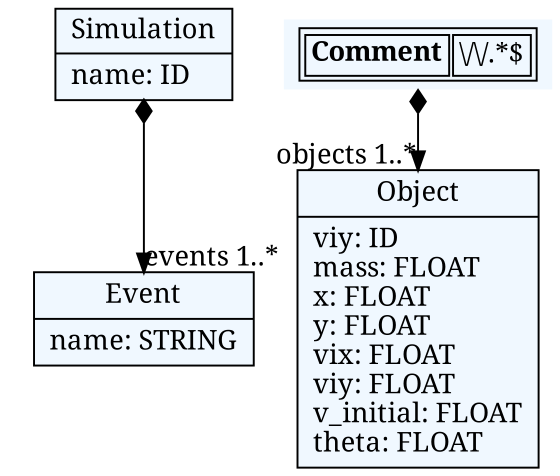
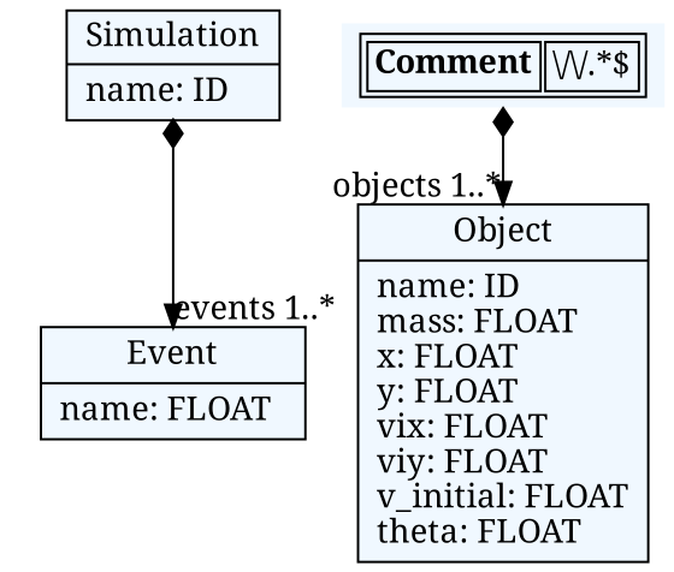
  digraph {
    fontname="Noto Serif"
    fontsize=8
    nodesep=0.3
    node [fillcolor=aliceblue fontname="Noto Serif" shape=record style=filled]
    edge [arrowtail=diamond color=black dir=both fontname="Noto Serif"]
    n1 [label="{Simulation|name: ID\l}"]
-   n2 [label="{Event|name: STRING\l}"]
-   n3 [label="{Object|viy: ID\lmass: FLOAT\lx: FLOAT\ly: FLOAT\lvix: FLOAT\lviy: FLOAT\lv_initial: FLOAT\ltheta: FLOAT\l}"]
+   n2 [label="{Event|name: FLOAT\l}"]
+   n3 [label="{Object|name: ID\lmass: FLOAT\lx: FLOAT\ly: FLOAT\lvix: FLOAT\lviy: FLOAT\lv_initial: FLOAT\ltheta: FLOAT\l}"]
    n4 [label=< <table> 	<tr> 		<td><b>Comment</b></td><td>\/\/.*$</td> 	</tr> </table> > shape=plaintext]
    n1 -> n2 [headlabel="events 1..*"]
    n4 -> n3 [headlabel="objects 1..*"]
  }
